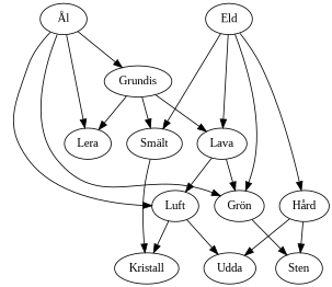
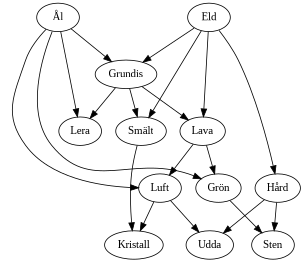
  digraph {
    fontname="Liberation Serif"
    node [fontname="Liberation Serif"]
    edge [fontname="Liberation Serif"]
    "Ål"
    Grundis
    Lera
    "Grön"
    Luft
    Lava
    "Smält"
    Sten
    Kristall
    Udda
    Eld
    "Hård"
    "Ål" -> Grundis
    "Ål" -> Lera
    "Ål" -> "Grön"
    "Ål" -> Luft
    Grundis -> Lera
    Grundis -> Lava
    Grundis -> "Smält"
    "Grön" -> Sten
    Luft -> Kristall
    Luft -> Udda
    Lava -> "Grön"
    Lava -> Luft
    "Smält" -> Kristall
-   Eld -> "Grön"
+   Eld -> Grundis
    Eld -> Lava
    Eld -> "Smält"
    Eld -> "Hård"
    "Hård" -> Sten
    "Hård" -> Udda
  }
